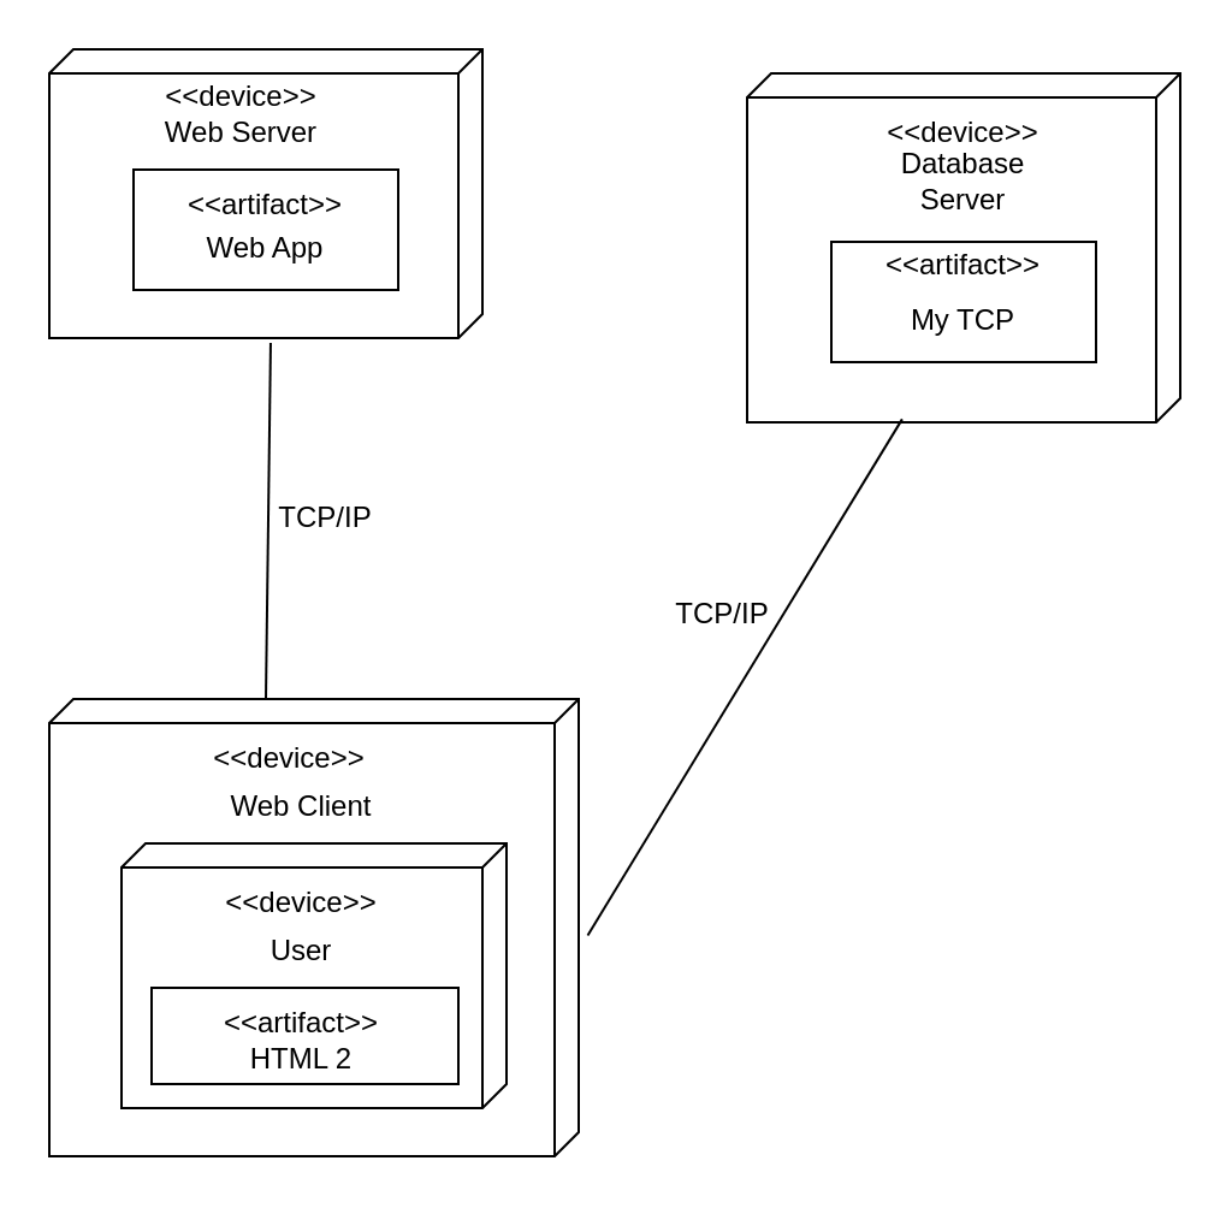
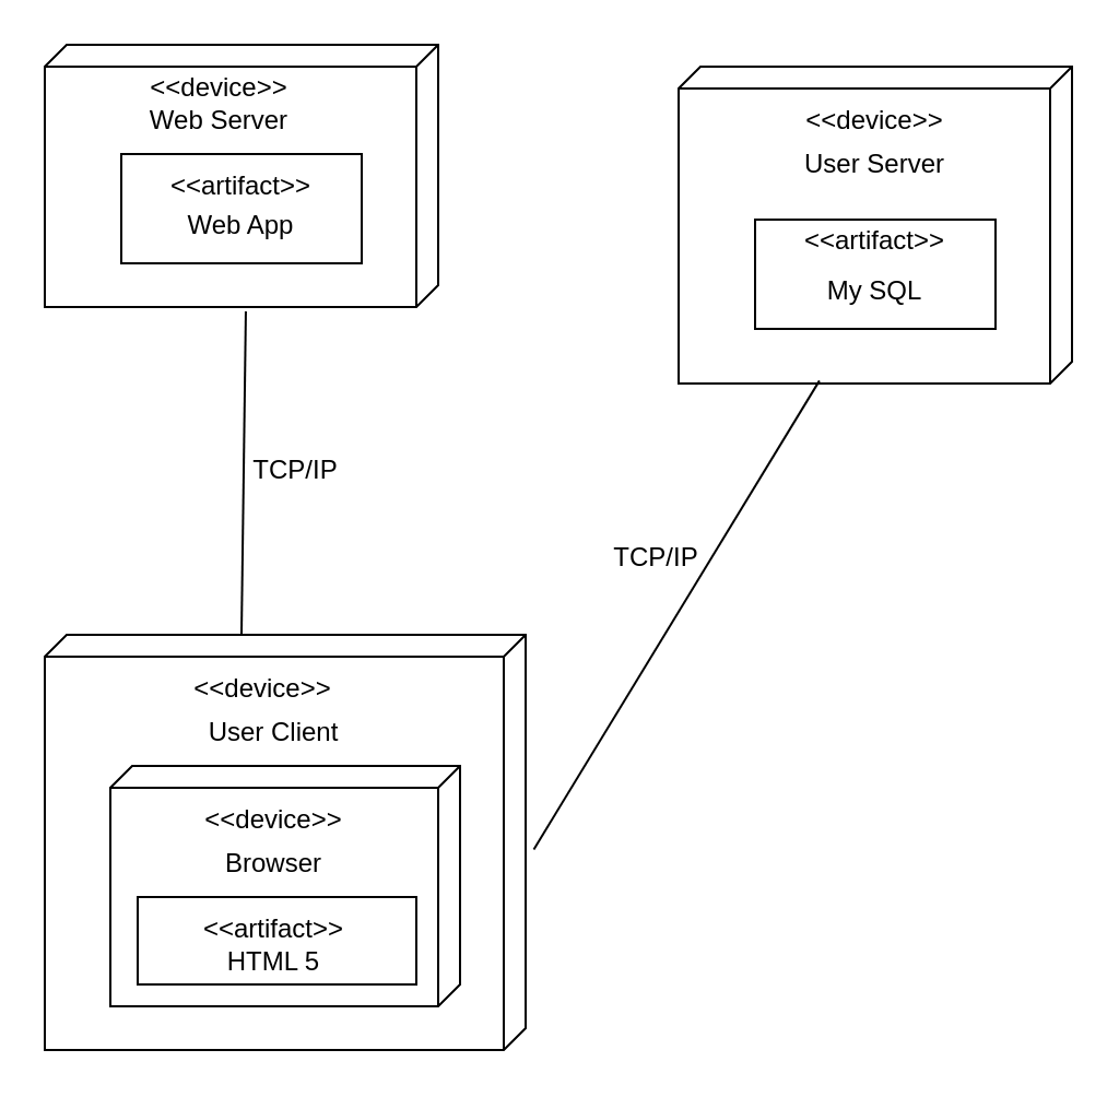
  <mxCell id="0" />
  <mxCell id="1" parent="0" />
  <mxCell id="2" value="" style="verticalAlign=top;align=left;spacingTop=8;spacingLeft=2;spacingRight=12;shape=cube;size=10;direction=south;fontStyle=4;html=1;whiteSpace=wrap;" vertex="1" parent="1"><mxGeometry x="20" y="20" width="180" height="120" as="geometry" /></mxCell>
  <mxCell id="3" value="" style="verticalAlign=top;align=left;spacingTop=8;spacingLeft=2;spacingRight=12;shape=cube;size=10;direction=south;fontStyle=4;html=1;whiteSpace=wrap;" vertex="1" parent="1"><mxGeometry x="20" y="290" width="220" height="190" as="geometry" /></mxCell>
  <mxCell id="4" value="" style="endArrow=none;html=1;rounded=0;entryX=1.017;entryY=0.489;entryDx=0;entryDy=0;entryPerimeter=0;" edge="1" parent="1" target="2"><mxGeometry width="50" height="50" relative="1" as="geometry"><mxPoint x="110" y="290" as="sourcePoint" /><mxPoint x="110" y="150" as="targetPoint" /></mxGeometry></mxCell>
  <mxCell id="5" value="TCP/IP" style="text;html=1;align=center;verticalAlign=middle;whiteSpace=wrap;rounded=0;" vertex="1" parent="1"><mxGeometry x="105" y="200" width="60" height="30" as="geometry" /></mxCell>
  <mxCell id="6" value="" style="verticalAlign=top;align=left;spacingTop=8;spacingLeft=2;spacingRight=12;shape=cube;size=10;direction=south;fontStyle=4;html=1;whiteSpace=wrap;" vertex="1" parent="1"><mxGeometry x="310" y="30" width="180" height="145" as="geometry" /></mxCell>
  <mxCell id="7" value="" style="endArrow=none;html=1;rounded=0;exitX=0.517;exitY=-0.017;exitDx=0;exitDy=0;exitPerimeter=0;entryX=0.991;entryY=0.642;entryDx=0;entryDy=0;entryPerimeter=0;" edge="1" parent="1" source="3" target="6"><mxGeometry width="50" height="50" relative="1" as="geometry"><mxPoint x="110" y="330" as="sourcePoint" /><mxPoint x="370" y="180" as="targetPoint" /><Array as="points" /></mxGeometry></mxCell>
  <mxCell id="8" value="TCP/IP" style="text;html=1;align=center;verticalAlign=middle;whiteSpace=wrap;rounded=0;" vertex="1" parent="1"><mxGeometry x="270" y="240" width="60" height="30" as="geometry" /></mxCell>
  <mxCell id="9" value="&amp;lt;&amp;lt;device&amp;gt;&amp;gt;" style="text;html=1;align=center;verticalAlign=middle;whiteSpace=wrap;rounded=0;" vertex="1" parent="1"><mxGeometry x="370" y="40" width="60" height="30" as="geometry" /></mxCell>
  <mxCell id="10" value="&amp;lt;&amp;lt;device&amp;gt;&amp;gt;" style="text;html=1;align=center;verticalAlign=middle;whiteSpace=wrap;rounded=0;" vertex="1" parent="1"><mxGeometry x="70" y="25" width="60" height="30" as="geometry" /></mxCell>
  <mxCell id="11" value="Web Server" style="text;html=1;align=center;verticalAlign=middle;whiteSpace=wrap;rounded=0;" vertex="1" parent="1"><mxGeometry x="60" y="40" width="80" height="30" as="geometry" /></mxCell>
- <mxCell id="12" value="Database Server" style="text;html=1;align=center;verticalAlign=middle;whiteSpace=wrap;rounded=0;" vertex="1" parent="1"><mxGeometry x="360" y="60" width="80" height="30" as="geometry" /></mxCell>
+ <mxCell id="12" value="User Server" style="text;html=1;align=center;verticalAlign=middle;whiteSpace=wrap;rounded=0;" vertex="1" parent="1"><mxGeometry x="360" y="60" width="80" height="30" as="geometry" /></mxCell>
  <mxCell id="13" value="" style="html=1;whiteSpace=wrap;" vertex="1" parent="1"><mxGeometry x="345" y="100" width="110" height="50" as="geometry" /></mxCell>
  <mxCell id="14" value="" style="html=1;whiteSpace=wrap;" vertex="1" parent="1"><mxGeometry x="55" y="70" width="110" height="50" as="geometry" /></mxCell>
  <mxCell id="15" value="&amp;lt;&amp;lt;artifact&amp;gt;&amp;gt;" style="text;html=1;align=center;verticalAlign=middle;whiteSpace=wrap;rounded=0;" vertex="1" parent="1"><mxGeometry x="370" y="95" width="60" height="30" as="geometry" /></mxCell>
  <mxCell id="16" value="&amp;lt;&amp;lt;artifact&amp;gt;&amp;gt;" style="text;html=1;align=center;verticalAlign=middle;whiteSpace=wrap;rounded=0;" vertex="1" parent="1"><mxGeometry x="80" y="70" width="60" height="30" as="geometry" /></mxCell>
  <mxCell id="17" value="Web App" style="text;html=1;align=center;verticalAlign=middle;whiteSpace=wrap;rounded=0;" vertex="1" parent="1"><mxGeometry x="80" y="87.5" width="60" height="30" as="geometry" /></mxCell>
- <mxCell id="18" value="My TCP" style="text;html=1;align=center;verticalAlign=middle;whiteSpace=wrap;rounded=0;" vertex="1" parent="1"><mxGeometry x="370" y="117.5" width="60" height="30" as="geometry" /></mxCell>
+ <mxCell id="18" value="My SQL" style="text;html=1;align=center;verticalAlign=middle;whiteSpace=wrap;rounded=0;" vertex="1" parent="1"><mxGeometry x="370" y="117.5" width="60" height="30" as="geometry" /></mxCell>
  <mxCell id="19" value="&amp;lt;&amp;lt;device&amp;gt;&amp;gt;" style="text;html=1;align=center;verticalAlign=middle;whiteSpace=wrap;rounded=0;" vertex="1" parent="1"><mxGeometry x="90" y="300" width="60" height="30" as="geometry" /></mxCell>
- <mxCell id="20" value="Web Client" style="text;html=1;align=center;verticalAlign=middle;whiteSpace=wrap;rounded=0;" vertex="1" parent="1"><mxGeometry x="85" y="320" width="80" height="30" as="geometry" /></mxCell>
+ <mxCell id="20" value="User Client" style="text;html=1;align=center;verticalAlign=middle;whiteSpace=wrap;rounded=0;" vertex="1" parent="1"><mxGeometry x="85" y="320" width="80" height="30" as="geometry" /></mxCell>
  <mxCell id="21" value="" style="verticalAlign=top;align=left;spacingTop=8;spacingLeft=2;spacingRight=12;shape=cube;size=10;direction=south;fontStyle=4;html=1;whiteSpace=wrap;" vertex="1" parent="1"><mxGeometry x="50" y="350" width="160" height="110" as="geometry" /></mxCell>
  <mxCell id="22" value="&amp;lt;&amp;lt;device&amp;gt;&amp;gt;" style="text;html=1;align=center;verticalAlign=middle;whiteSpace=wrap;rounded=0;" vertex="1" parent="1"><mxGeometry x="95" y="360" width="60" height="30" as="geometry" /></mxCell>
- <mxCell id="23" value="User" style="text;html=1;align=center;verticalAlign=middle;whiteSpace=wrap;rounded=0;" vertex="1" parent="1"><mxGeometry x="95" y="380" width="60" height="30" as="geometry" /></mxCell>
+ <mxCell id="23" value="Browser" style="text;html=1;align=center;verticalAlign=middle;whiteSpace=wrap;rounded=0;" vertex="1" parent="1"><mxGeometry x="95" y="380" width="60" height="30" as="geometry" /></mxCell>
  <mxCell id="24" value="" style="html=1;whiteSpace=wrap;" vertex="1" parent="1"><mxGeometry x="62.5" y="410" width="127.5" height="40" as="geometry" /></mxCell>
  <mxCell id="25" value="&amp;lt;&amp;lt;artifact&amp;gt;&amp;gt;" style="text;html=1;align=center;verticalAlign=middle;whiteSpace=wrap;rounded=0;" vertex="1" parent="1"><mxGeometry x="95" y="410" width="60" height="30" as="geometry" /></mxCell>
- <mxCell id="26" value="HTML 2" style="text;html=1;align=center;verticalAlign=middle;whiteSpace=wrap;rounded=0;" vertex="1" parent="1"><mxGeometry x="95" y="430" width="60" height="20" as="geometry" /></mxCell>
+ <mxCell id="26" value="HTML 5" style="text;html=1;align=center;verticalAlign=middle;whiteSpace=wrap;rounded=0;" vertex="1" parent="1"><mxGeometry x="95" y="430" width="60" height="20" as="geometry" /></mxCell>
